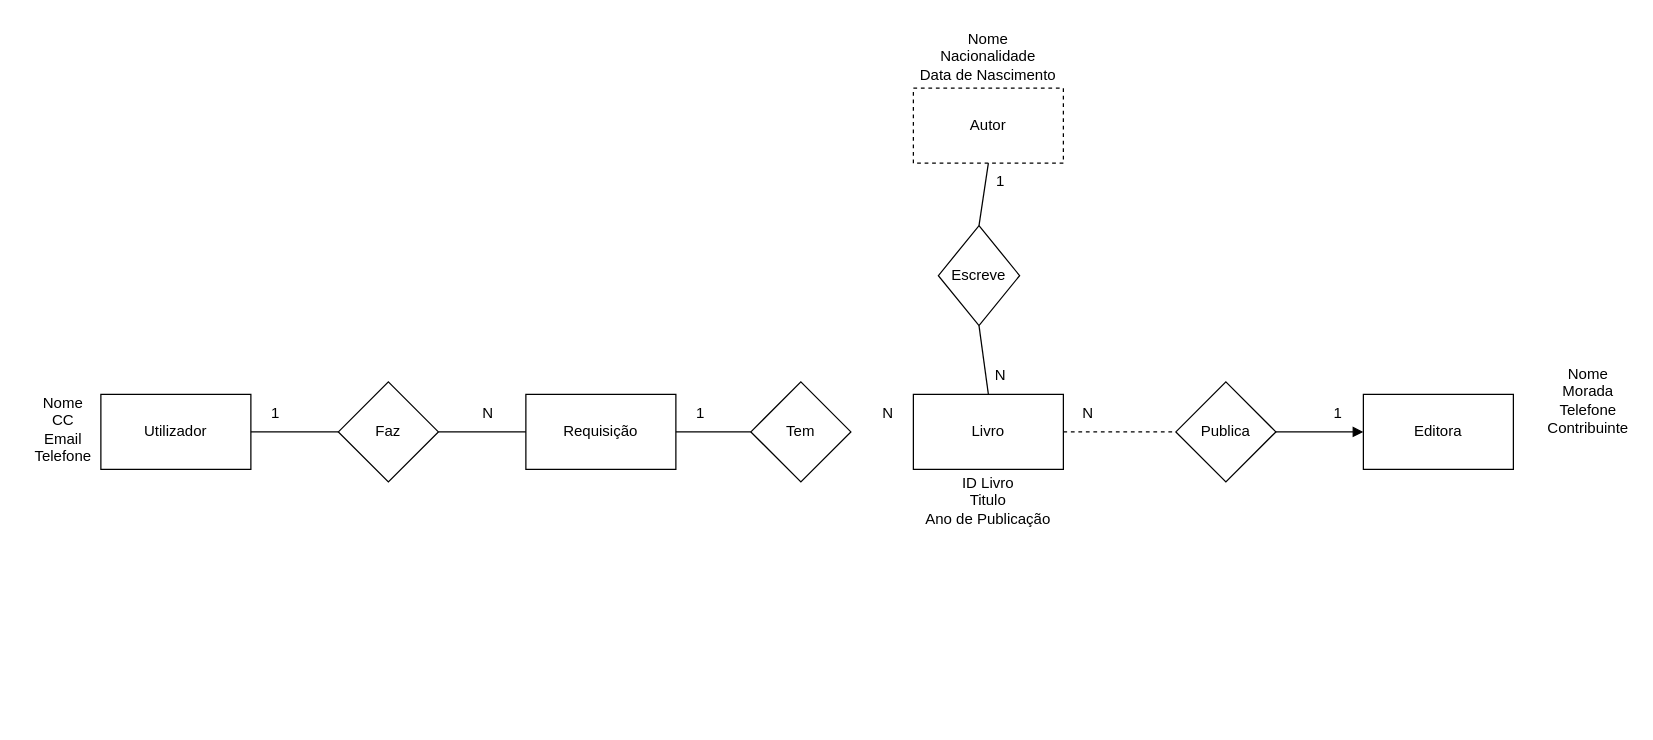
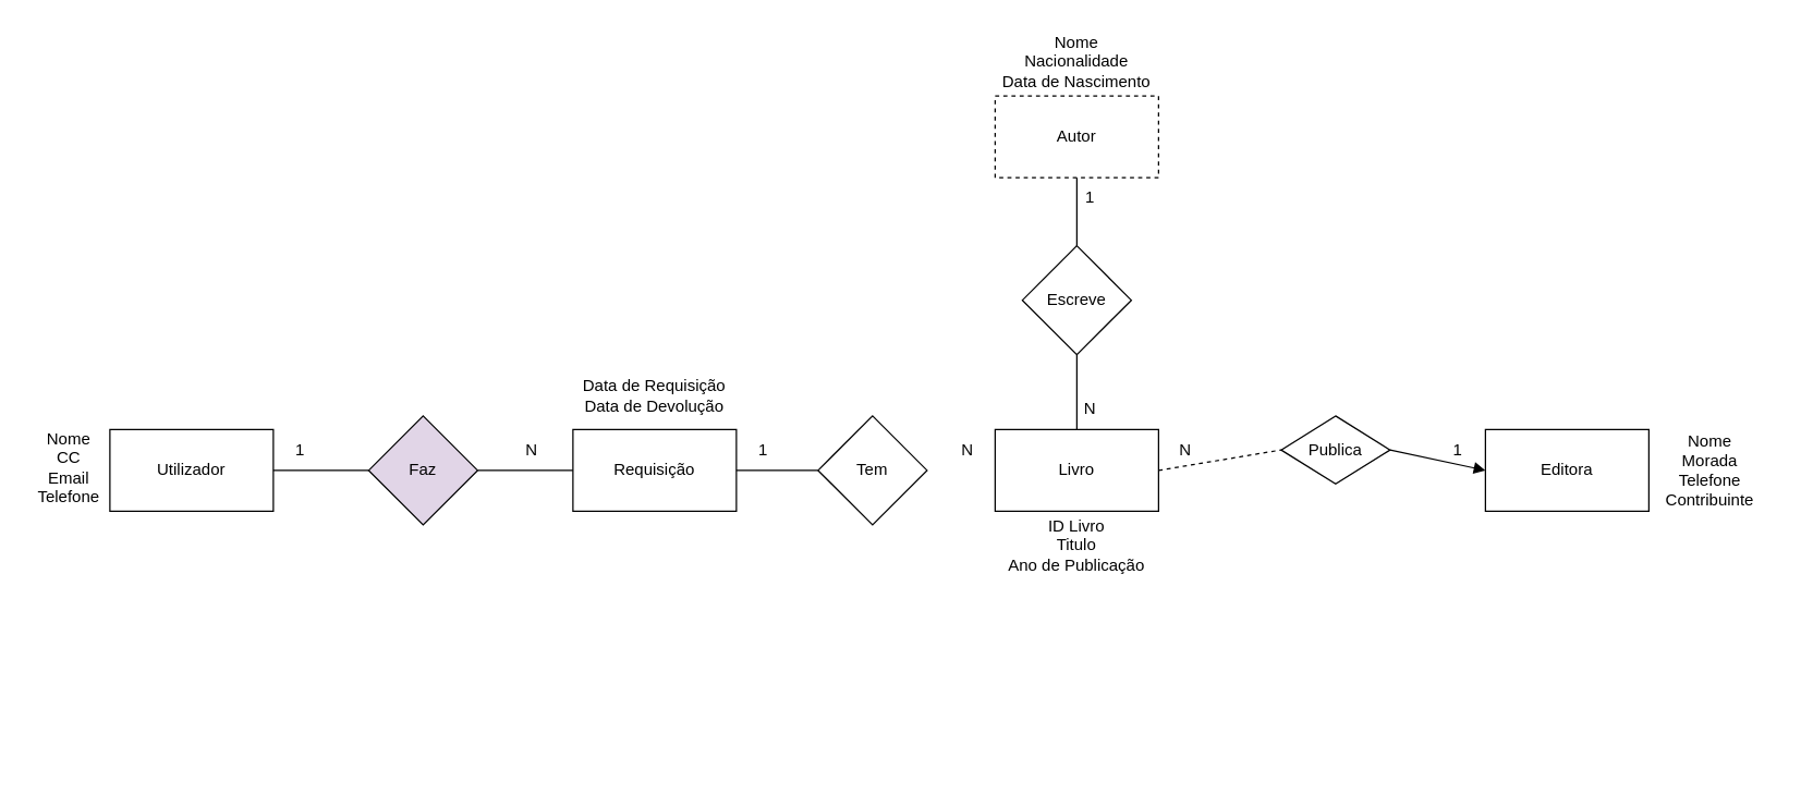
  <mxCell id="0" />
  <mxCell id="1" parent="0" />
  <mxCell id="2" value="Editora" style="rounded=0;whiteSpace=wrap;html=1;" vertex="1" parent="1"><mxGeometry x="1090" y="315" width="120" height="60" as="geometry" /></mxCell>
  <mxCell id="3" value="Livro" style="rounded=0;whiteSpace=wrap;html=1;" vertex="1" parent="1"><mxGeometry x="730" y="315" width="120" height="60" as="geometry" /></mxCell>
- <mxCell id="4" value="Publica" style="rhombus;whiteSpace=wrap;html=1;" vertex="1" parent="1"><mxGeometry x="940" y="305" width="80" height="80" as="geometry" /></mxCell>
+ <mxCell id="4" value="Publica" style="rhombus;whiteSpace=wrap;html=1;" vertex="1" parent="1"><mxGeometry x="940" y="305" width="80" height="50" as="geometry" /></mxCell>
  <mxCell id="5" value="" style="endArrow=block;html=1;rounded=0;exitX=1;exitY=0.5;exitDx=0;exitDy=0;entryX=0;entryY=0.5;entryDx=0;entryDy=0;" edge="1" parent="1" source="4" target="2"><mxGeometry width="50" height="50" relative="1" as="geometry"><mxPoint x="870" y="445" as="sourcePoint" /><mxPoint x="920" y="395" as="targetPoint" /></mxGeometry></mxCell>
  <mxCell id="6" value="" style="endArrow=none;html=1;rounded=0;exitX=1;exitY=0.5;exitDx=0;exitDy=0;entryX=0;entryY=0.5;entryDx=0;entryDy=0;dashed=1;" edge="1" parent="1" source="3" target="4"><mxGeometry width="50" height="50" relative="1" as="geometry"><mxPoint x="870" y="445" as="sourcePoint" /><mxPoint x="920" y="395" as="targetPoint" /></mxGeometry></mxCell>
  <mxCell id="7" style="edgeStyle=orthogonalEdgeStyle;rounded=0;orthogonalLoop=1;jettySize=auto;html=1;exitX=0.5;exitY=1;exitDx=0;exitDy=0;" edge="1" parent="1"><mxGeometry relative="1" as="geometry"><mxPoint x="1000" y="235" as="sourcePoint" /><mxPoint x="1000" y="235" as="targetPoint" /></mxGeometry></mxCell>
  <mxCell id="8" value="Requisição" style="rounded=0;whiteSpace=wrap;html=1;" vertex="1" parent="1"><mxGeometry x="420" y="315" width="120" height="60" as="geometry" /></mxCell>
  <mxCell id="9" value="Utilizador" style="rounded=0;whiteSpace=wrap;html=1;" vertex="1" parent="1"><mxGeometry x="80" y="315" width="120" height="60" as="geometry" /></mxCell>
  <mxCell id="10" value="Autor" style="rounded=0;whiteSpace=wrap;html=1;dashed=1;" vertex="1" parent="1"><mxGeometry x="730" y="70" width="120" height="60" as="geometry" /></mxCell>
  <mxCell id="11" value="Tem" style="rhombus;whiteSpace=wrap;html=1;" vertex="1" parent="1"><mxGeometry x="600" y="305" width="80" height="80" as="geometry" /></mxCell>
  <mxCell id="12" value="" style="endArrow=none;html=1;rounded=0;exitX=1;exitY=0.5;exitDx=0;exitDy=0;entryX=0;entryY=0.5;entryDx=0;entryDy=0;" edge="1" parent="1" target="11" source="8"><mxGeometry width="50" height="50" relative="1" as="geometry"><mxPoint x="540" y="435" as="sourcePoint" /><mxPoint x="250" y="485" as="targetPoint" /></mxGeometry></mxCell>
  <mxCell id="13" style="edgeStyle=orthogonalEdgeStyle;rounded=0;orthogonalLoop=1;jettySize=auto;html=1;exitX=0.5;exitY=1;exitDx=0;exitDy=0;" edge="1" parent="1"><mxGeometry relative="1" as="geometry"><mxPoint x="680" y="495" as="sourcePoint" /><mxPoint x="680" y="495" as="targetPoint" /></mxGeometry></mxCell>
- <mxCell id="14" value="Faz" style="rhombus;whiteSpace=wrap;html=1;" vertex="1" parent="1"><mxGeometry x="270" y="305" width="80" height="80" as="geometry" /></mxCell>
+ <mxCell id="14" value="Faz" style="rhombus;whiteSpace=wrap;html=1;fillColor=#e1d5e7;" vertex="1" parent="1"><mxGeometry x="270" y="305" width="80" height="80" as="geometry" /></mxCell>
  <mxCell id="15" value="" style="endArrow=none;html=1;rounded=0;entryX=1;entryY=0.5;entryDx=0;entryDy=0;exitX=0;exitY=0.5;exitDx=0;exitDy=0;" edge="1" parent="1" target="14" source="8"><mxGeometry width="50" height="50" relative="1" as="geometry"><mxPoint x="460" y="505" as="sourcePoint" /><mxPoint x="-50" y="555" as="targetPoint" /></mxGeometry></mxCell>
  <mxCell id="16" value="" style="endArrow=none;html=1;rounded=0;exitX=1;exitY=0.5;exitDx=0;exitDy=0;entryX=0;entryY=0.5;entryDx=0;entryDy=0;" edge="1" parent="1" target="14" source="9"><mxGeometry width="50" height="50" relative="1" as="geometry"><mxPoint x="240" y="505" as="sourcePoint" /><mxPoint x="-50" y="555" as="targetPoint" /></mxGeometry></mxCell>
  <mxCell id="17" style="edgeStyle=orthogonalEdgeStyle;rounded=0;orthogonalLoop=1;jettySize=auto;html=1;exitX=0.5;exitY=1;exitDx=0;exitDy=0;" edge="1" parent="1"><mxGeometry relative="1" as="geometry"><mxPoint x="180" y="570" as="sourcePoint" /><mxPoint x="180" y="570" as="targetPoint" /></mxGeometry></mxCell>
- <mxCell id="18" value="Escreve" style="rhombus;whiteSpace=wrap;html=1;" vertex="1" parent="1"><mxGeometry x="750" y="180" width="65" height="80" as="geometry" /></mxCell>
+ <mxCell id="18" value="Escreve" style="rhombus;whiteSpace=wrap;html=1;" vertex="1" parent="1"><mxGeometry x="750" y="180" width="80" height="80" as="geometry" /></mxCell>
  <mxCell id="19" value="" style="endArrow=none;html=1;rounded=0;entryX=0.5;entryY=1;entryDx=0;entryDy=0;exitX=0.5;exitY=0;exitDx=0;exitDy=0;" edge="1" parent="1" target="18" source="3"><mxGeometry width="50" height="50" relative="1" as="geometry"><mxPoint x="1130" y="235" as="sourcePoint" /><mxPoint x="620" y="285" as="targetPoint" /></mxGeometry></mxCell>
  <mxCell id="20" value="" style="endArrow=none;html=1;rounded=0;exitX=0.5;exitY=1;exitDx=0;exitDy=0;entryX=0.5;entryY=0;entryDx=0;entryDy=0;" edge="1" parent="1" target="18" source="10"><mxGeometry width="50" height="50" relative="1" as="geometry"><mxPoint x="910" y="195" as="sourcePoint" /><mxPoint x="790" y="160" as="targetPoint" /></mxGeometry></mxCell>
  <mxCell id="21" style="edgeStyle=orthogonalEdgeStyle;rounded=0;orthogonalLoop=1;jettySize=auto;html=1;exitX=0.5;exitY=1;exitDx=0;exitDy=0;" edge="1" parent="1"><mxGeometry relative="1" as="geometry"><mxPoint x="1050" y="295" as="sourcePoint" /><mxPoint x="1050" y="295" as="targetPoint" /></mxGeometry></mxCell>
  <mxCell id="22" value="Nome&lt;br&gt;Nacionalidade&lt;br&gt;Data de Nascimento" style="text;html=1;strokeColor=none;fillColor=none;align=center;verticalAlign=middle;whiteSpace=wrap;rounded=0;" vertex="1" parent="1"><mxGeometry x="730" width="120" height="50" as="geometry" y="20" /></mxCell>
- <mxCell id="23" value="Nome&lt;br&gt;Morada&lt;br&gt;Telefone&lt;br&gt;Contribuinte" style="text;html=1;strokeColor=none;fillColor=none;align=center;verticalAlign=middle;whiteSpace=wrap;rounded=0;" vertex="1" parent="1"><mxGeometry x="1225" y="302.5" width="90" height="35" as="geometry" /></mxCell>
+ <mxCell id="23" value="Nome&lt;br&gt;Morada&lt;br&gt;Telefone&lt;br&gt;Contribuinte" style="text;html=1;strokeColor=none;fillColor=none;align=center;verticalAlign=middle;whiteSpace=wrap;rounded=0;" vertex="1" parent="1"><mxGeometry x="1210" y="327.5" width="90" height="35" as="geometry" /></mxCell>
  <mxCell id="24" value="ID Livro&lt;br&gt;Titulo&lt;br&gt;Ano de Publicação" style="text;html=1;strokeColor=none;fillColor=none;align=center;verticalAlign=middle;whiteSpace=wrap;rounded=0;" vertex="1" parent="1"><mxGeometry x="730" y="385" width="120" height="30" as="geometry" /></mxCell>
  <mxCell id="25" value="Nome&lt;br&gt;CC&lt;br&gt;Email&lt;br&gt;Telefone" style="text;html=1;strokeColor=none;fillColor=none;align=center;verticalAlign=middle;whiteSpace=wrap;rounded=0;" vertex="1" parent="1"><mxGeometry x="20" y="327.5" width="60" height="30" as="geometry" /></mxCell>
+ <mxCell id="26" value="Data de Requisição&lt;br&gt;Data de Devolução" style="text;html=1;strokeColor=none;fillColor=none;align=center;verticalAlign=middle;whiteSpace=wrap;rounded=0;" vertex="1" parent="1"><mxGeometry x="405" y="265" width="150" height="50" as="geometry" /></mxCell>
  <mxCell id="27" value="1" style="text;html=1;strokeColor=none;fillColor=none;align=center;verticalAlign=middle;whiteSpace=wrap;rounded=0;" vertex="1" parent="1"><mxGeometry x="190" y="315" width="60" height="30" as="geometry" /></mxCell>
  <mxCell id="28" value="1" style="text;html=1;strokeColor=none;fillColor=none;align=center;verticalAlign=middle;whiteSpace=wrap;rounded=0;" vertex="1" parent="1"><mxGeometry x="1040" y="315" width="60" height="30" as="geometry" /></mxCell>
  <mxCell id="29" value="N" style="text;html=1;strokeColor=none;fillColor=none;align=center;verticalAlign=middle;whiteSpace=wrap;rounded=0;" vertex="1" parent="1"><mxGeometry x="840" y="315" width="60" height="30" as="geometry" /></mxCell>
  <mxCell id="30" value="N" style="text;html=1;strokeColor=none;fillColor=none;align=center;verticalAlign=middle;whiteSpace=wrap;rounded=0;" vertex="1" parent="1"><mxGeometry x="680" y="315" width="60" height="30" as="geometry" /></mxCell>
  <mxCell id="31" value="1" style="text;html=1;strokeColor=none;fillColor=none;align=center;verticalAlign=middle;whiteSpace=wrap;rounded=0;" vertex="1" parent="1"><mxGeometry x="530" y="315" width="60" height="30" as="geometry" /></mxCell>
  <mxCell id="32" value="N" style="text;html=1;strokeColor=none;fillColor=none;align=center;verticalAlign=middle;whiteSpace=wrap;rounded=0;" vertex="1" parent="1"><mxGeometry x="360" y="315" width="60" height="30" as="geometry" /></mxCell>
  <mxCell id="33" value="1" style="text;html=1;strokeColor=none;fillColor=none;align=center;verticalAlign=middle;whiteSpace=wrap;rounded=0;" vertex="1" parent="1"><mxGeometry x="770" y="130" width="60" height="30" as="geometry" /></mxCell>
  <mxCell id="34" value="N" style="text;html=1;strokeColor=none;fillColor=none;align=center;verticalAlign=middle;whiteSpace=wrap;rounded=0;" vertex="1" parent="1"><mxGeometry x="770" y="285" width="60" height="30" as="geometry" /></mxCell>
